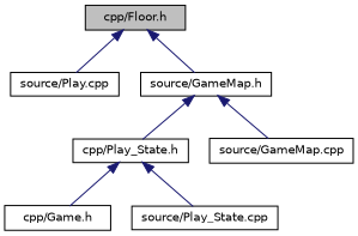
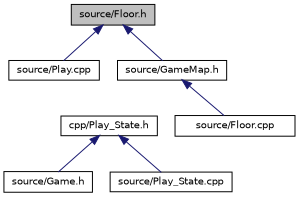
  digraph {
    node [color=black fillcolor=white fontname=Helvetica fontsize=10 shape=record style=filled]
    edge [color=midnightblue dir=back fontname=Helvetica fontsize=10 labelfontname=Helvetica labelfontsize=10 style=solid]
-   n1 [fillcolor=grey75 fontcolor=black height=0.2 label="cpp/Floor.h" width=0.4]
+   n1 [fillcolor=grey75 fontcolor=black height=0.2 label="source/Floor.h" width=0.4]
    n2 [height=0.2 label="source/Play.cpp" width=0.4]
    n3 [height=0.2 label="source/GameMap.h" width=0.4]
    n4 [height=0.2 label="cpp/Play_State.h" width=0.4]
-   n5 [height=0.2 label="source/GameMap.cpp" width=0.4]
-   n6 [height=0.2 label="cpp/Game.h" width=0.4]
+   n5 [height=0.2 label="source/Floor.cpp" width=0.4]
+   n6 [height=0.2 label="source/Game.h" width=0.4]
    n7 [height=0.2 label="source/Play_State.cpp" width=0.4]
    n1 -> n2
    n1 -> n3
-   n3 -> n4
    n3 -> n5
    n4 -> n6
    n4 -> n7
  }
